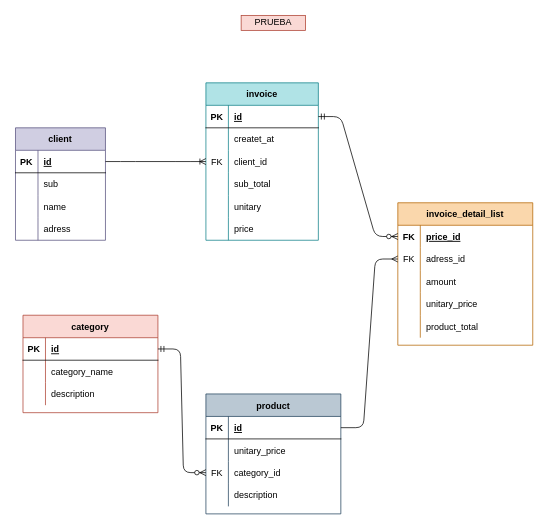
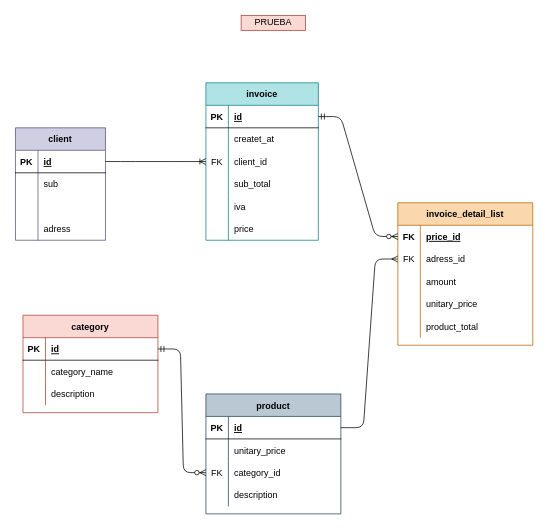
  <mxCell id="0" />
  <mxCell id="1" parent="0" />
  <mxCell id="2" value="client" style="shape=table;startSize=30;container=1;collapsible=1;childLayout=tableLayout;fixedRows=1;rowLines=0;fontStyle=1;align=center;resizeLast=1;fillColor=#d0cee2;strokeColor=#56517e;" vertex="1" parent="1"><mxGeometry x="20" y="170" width="120" height="150" as="geometry" /></mxCell>
  <mxCell id="3" value="" style="shape=partialRectangle;collapsible=0;dropTarget=0;pointerEvents=0;fillColor=none;top=0;left=0;bottom=1;right=0;points=[[0,0.5],[1,0.5]];portConstraint=eastwest;" vertex="1" parent="2"><mxGeometry y="30" width="120" height="30" as="geometry" /></mxCell>
  <mxCell id="4" value="PK" style="shape=partialRectangle;connectable=0;fillColor=none;top=0;left=0;bottom=0;right=0;fontStyle=1;overflow=hidden;" vertex="1" parent="3"><mxGeometry width="30" height="30" as="geometry" /></mxCell>
  <mxCell id="5" value="id" style="shape=partialRectangle;connectable=0;fillColor=none;top=0;left=0;bottom=0;right=0;align=left;spacingLeft=6;fontStyle=5;overflow=hidden;" vertex="1" parent="3"><mxGeometry x="30" width="90" height="30" as="geometry" /></mxCell>
  <mxCell id="6" value="" style="shape=partialRectangle;collapsible=0;dropTarget=0;pointerEvents=0;fillColor=none;top=0;left=0;bottom=0;right=0;points=[[0,0.5],[1,0.5]];portConstraint=eastwest;" vertex="1" parent="2"><mxGeometry y="60" width="120" height="30" as="geometry" /></mxCell>
  <mxCell id="7" value="" style="shape=partialRectangle;connectable=0;fillColor=none;top=0;left=0;bottom=0;right=0;editable=1;overflow=hidden;" vertex="1" parent="6"><mxGeometry width="30" height="30" as="geometry" /></mxCell>
  <mxCell id="8" value="sub" style="shape=partialRectangle;connectable=0;fillColor=none;top=0;left=0;bottom=0;right=0;align=left;spacingLeft=6;overflow=hidden;" vertex="1" parent="6"><mxGeometry x="30" width="90" height="30" as="geometry" /></mxCell>
  <mxCell id="9" value="" style="shape=partialRectangle;collapsible=0;dropTarget=0;pointerEvents=0;fillColor=none;top=0;left=0;bottom=0;right=0;points=[[0,0.5],[1,0.5]];portConstraint=eastwest;" vertex="1" parent="2"><mxGeometry y="90" width="120" height="30" as="geometry" /></mxCell>
  <mxCell id="10" value="" style="shape=partialRectangle;connectable=0;fillColor=none;top=0;left=0;bottom=0;right=0;editable=1;overflow=hidden;" vertex="1" parent="9"><mxGeometry width="30" height="30" as="geometry" /></mxCell>
- <mxCell id="11" value="name" style="shape=partialRectangle;connectable=0;fillColor=none;top=0;left=0;bottom=0;right=0;align=left;spacingLeft=6;overflow=hidden;" vertex="1" parent="9"><mxGeometry x="30" width="90" height="30" as="geometry" /></mxCell>
  <mxCell id="12" value="" style="shape=partialRectangle;collapsible=0;dropTarget=0;pointerEvents=0;fillColor=none;top=0;left=0;bottom=0;right=0;points=[[0,0.5],[1,0.5]];portConstraint=eastwest;" vertex="1" parent="2"><mxGeometry y="120" width="120" height="30" as="geometry" /></mxCell>
  <mxCell id="13" value="" style="shape=partialRectangle;connectable=0;fillColor=none;top=0;left=0;bottom=0;right=0;editable=1;overflow=hidden;" vertex="1" parent="12"><mxGeometry width="30" height="30" as="geometry" /></mxCell>
  <mxCell id="14" value="adress" style="shape=partialRectangle;connectable=0;fillColor=none;top=0;left=0;bottom=0;right=0;align=left;spacingLeft=6;overflow=hidden;" vertex="1" parent="12"><mxGeometry x="30" width="90" height="30" as="geometry" /></mxCell>
  <mxCell id="15" value="invoice" style="shape=table;startSize=30;container=1;collapsible=1;childLayout=tableLayout;fixedRows=1;rowLines=0;fontStyle=1;align=center;resizeLast=1;fillColor=#b0e3e6;strokeColor=#0e8088;" vertex="1" parent="1"><mxGeometry x="274" y="110" width="150" height="210" as="geometry" /></mxCell>
  <mxCell id="16" value="" style="shape=partialRectangle;collapsible=0;dropTarget=0;pointerEvents=0;fillColor=none;top=0;left=0;bottom=1;right=0;points=[[0,0.5],[1,0.5]];portConstraint=eastwest;" vertex="1" parent="15"><mxGeometry y="30" width="150" height="30" as="geometry" /></mxCell>
  <mxCell id="17" value="PK" style="shape=partialRectangle;connectable=0;fillColor=none;top=0;left=0;bottom=0;right=0;fontStyle=1;overflow=hidden;" vertex="1" parent="16"><mxGeometry width="30" height="30" as="geometry" /></mxCell>
  <mxCell id="18" value="id" style="shape=partialRectangle;connectable=0;fillColor=none;top=0;left=0;bottom=0;right=0;align=left;spacingLeft=6;fontStyle=5;overflow=hidden;" vertex="1" parent="16"><mxGeometry x="30" width="120" height="30" as="geometry" /></mxCell>
  <mxCell id="19" value="" style="shape=partialRectangle;collapsible=0;dropTarget=0;pointerEvents=0;fillColor=none;top=0;left=0;bottom=0;right=0;points=[[0,0.5],[1,0.5]];portConstraint=eastwest;" vertex="1" parent="15"><mxGeometry y="60" width="150" height="30" as="geometry" /></mxCell>
  <mxCell id="20" value="" style="shape=partialRectangle;connectable=0;fillColor=none;top=0;left=0;bottom=0;right=0;editable=1;overflow=hidden;" vertex="1" parent="19"><mxGeometry width="30" height="30" as="geometry" /></mxCell>
  <mxCell id="21" value="createt_at" style="shape=partialRectangle;connectable=0;fillColor=none;top=0;left=0;bottom=0;right=0;align=left;spacingLeft=6;overflow=hidden;" vertex="1" parent="19"><mxGeometry x="30" width="120" height="30" as="geometry" /></mxCell>
  <mxCell id="22" value="" style="shape=partialRectangle;collapsible=0;dropTarget=0;pointerEvents=0;fillColor=none;top=0;left=0;bottom=0;right=0;points=[[0,0.5],[1,0.5]];portConstraint=eastwest;" vertex="1" parent="15"><mxGeometry y="90" width="150" height="30" as="geometry" /></mxCell>
  <mxCell id="23" value="FK" style="shape=partialRectangle;connectable=0;fillColor=none;top=0;left=0;bottom=0;right=0;editable=1;overflow=hidden;" vertex="1" parent="22"><mxGeometry width="30" height="30" as="geometry" /></mxCell>
  <mxCell id="24" value="client_id" style="shape=partialRectangle;connectable=0;fillColor=none;top=0;left=0;bottom=0;right=0;align=left;spacingLeft=6;overflow=hidden;" vertex="1" parent="22"><mxGeometry x="30" width="120" height="30" as="geometry" /></mxCell>
  <mxCell id="25" value="" style="shape=partialRectangle;collapsible=0;dropTarget=0;pointerEvents=0;fillColor=none;top=0;left=0;bottom=0;right=0;points=[[0,0.5],[1,0.5]];portConstraint=eastwest;" vertex="1" parent="15"><mxGeometry y="120" width="150" height="30" as="geometry" /></mxCell>
  <mxCell id="26" value="" style="shape=partialRectangle;connectable=0;fillColor=none;top=0;left=0;bottom=0;right=0;editable=1;overflow=hidden;" vertex="1" parent="25"><mxGeometry width="30" height="30" as="geometry" /></mxCell>
  <mxCell id="27" value="sub_total" style="shape=partialRectangle;connectable=0;fillColor=none;top=0;left=0;bottom=0;right=0;align=left;spacingLeft=6;overflow=hidden;" vertex="1" parent="25"><mxGeometry x="30" width="120" height="30" as="geometry" /></mxCell>
  <mxCell id="28" value="" style="shape=partialRectangle;collapsible=0;dropTarget=0;pointerEvents=0;fillColor=none;top=0;left=0;bottom=0;right=0;points=[[0,0.5],[1,0.5]];portConstraint=eastwest;" vertex="1" parent="15"><mxGeometry y="150" width="150" height="30" as="geometry" /></mxCell>
  <mxCell id="29" value="" style="shape=partialRectangle;connectable=0;fillColor=none;top=0;left=0;bottom=0;right=0;editable=1;overflow=hidden;" vertex="1" parent="28"><mxGeometry width="30" height="30" as="geometry" /></mxCell>
- <mxCell id="30" value="unitary" style="shape=partialRectangle;connectable=0;fillColor=none;top=0;left=0;bottom=0;right=0;align=left;spacingLeft=6;overflow=hidden;" vertex="1" parent="28"><mxGeometry x="30" width="120" height="30" as="geometry" /></mxCell>
+ <mxCell id="30" value="iva" style="shape=partialRectangle;connectable=0;fillColor=none;top=0;left=0;bottom=0;right=0;align=left;spacingLeft=6;overflow=hidden;" vertex="1" parent="28"><mxGeometry x="30" width="120" height="30" as="geometry" /></mxCell>
  <mxCell id="31" value="" style="shape=partialRectangle;collapsible=0;dropTarget=0;pointerEvents=0;fillColor=none;top=0;left=0;bottom=0;right=0;points=[[0,0.5],[1,0.5]];portConstraint=eastwest;" vertex="1" parent="15"><mxGeometry y="180" width="150" height="30" as="geometry" /></mxCell>
  <mxCell id="32" value="" style="shape=partialRectangle;connectable=0;fillColor=none;top=0;left=0;bottom=0;right=0;editable=1;overflow=hidden;" vertex="1" parent="31"><mxGeometry width="30" height="30" as="geometry" /></mxCell>
  <mxCell id="33" value="price" style="shape=partialRectangle;connectable=0;fillColor=none;top=0;left=0;bottom=0;right=0;align=left;spacingLeft=6;overflow=hidden;" vertex="1" parent="31"><mxGeometry x="30" width="120" height="30" as="geometry" /></mxCell>
  <mxCell id="34" value="invoice_detail_list" style="shape=table;startSize=30;container=1;collapsible=1;childLayout=tableLayout;fixedRows=1;rowLines=0;fontStyle=1;align=center;resizeLast=1;fillColor=#fad7ac;strokeColor=#b46504;" vertex="1" parent="1"><mxGeometry x="530" y="270" width="180" height="190" as="geometry" /></mxCell>
  <mxCell id="35" value="" style="shape=partialRectangle;collapsible=0;dropTarget=0;pointerEvents=0;fillColor=none;top=0;left=0;bottom=1;right=0;points=[[0,0.5],[1,0.5]];portConstraint=eastwest;strokeColor=none;" vertex="1" parent="34"><mxGeometry y="30" width="180" height="30" as="geometry" /></mxCell>
  <mxCell id="36" value="FK" style="shape=partialRectangle;connectable=0;fillColor=none;top=0;left=0;bottom=0;right=0;fontStyle=1;overflow=hidden;" vertex="1" parent="35"><mxGeometry width="30" height="30" as="geometry" /></mxCell>
  <mxCell id="37" value="price_id" style="shape=partialRectangle;connectable=0;fillColor=none;top=0;left=0;bottom=0;right=0;align=left;spacingLeft=6;fontStyle=5;overflow=hidden;strokeColor=none;" vertex="1" parent="35"><mxGeometry x="30" width="150" height="30" as="geometry" /></mxCell>
  <mxCell id="38" value="" style="shape=partialRectangle;collapsible=0;dropTarget=0;pointerEvents=0;fillColor=none;top=0;left=0;bottom=0;right=0;points=[[0,0.5],[1,0.5]];portConstraint=eastwest;" vertex="1" parent="34"><mxGeometry y="60" width="180" height="30" as="geometry" /></mxCell>
  <mxCell id="39" value="FK" style="shape=partialRectangle;connectable=0;fillColor=none;top=0;left=0;bottom=0;right=0;editable=1;overflow=hidden;" vertex="1" parent="38"><mxGeometry width="30" height="30" as="geometry" /></mxCell>
  <mxCell id="40" value="adress_id" style="shape=partialRectangle;connectable=0;fillColor=none;top=0;left=0;bottom=0;right=0;align=left;spacingLeft=6;overflow=hidden;" vertex="1" parent="38"><mxGeometry x="30" width="150" height="30" as="geometry" /></mxCell>
  <mxCell id="41" value="" style="shape=partialRectangle;collapsible=0;dropTarget=0;pointerEvents=0;fillColor=none;top=0;left=0;bottom=0;right=0;points=[[0,0.5],[1,0.5]];portConstraint=eastwest;" vertex="1" parent="34"><mxGeometry y="90" width="180" height="30" as="geometry" /></mxCell>
  <mxCell id="42" value="" style="shape=partialRectangle;connectable=0;fillColor=none;top=0;left=0;bottom=0;right=0;editable=1;overflow=hidden;" vertex="1" parent="41"><mxGeometry width="30" height="30" as="geometry" /></mxCell>
  <mxCell id="43" value="amount" style="shape=partialRectangle;connectable=0;fillColor=none;top=0;left=0;bottom=0;right=0;align=left;spacingLeft=6;overflow=hidden;" vertex="1" parent="41"><mxGeometry x="30" width="150" height="30" as="geometry" /></mxCell>
  <mxCell id="44" value="" style="shape=partialRectangle;collapsible=0;dropTarget=0;pointerEvents=0;fillColor=none;top=0;left=0;bottom=0;right=0;points=[[0,0.5],[1,0.5]];portConstraint=eastwest;" vertex="1" parent="34"><mxGeometry y="120" width="180" height="30" as="geometry" /></mxCell>
  <mxCell id="45" value="" style="shape=partialRectangle;connectable=0;fillColor=none;top=0;left=0;bottom=0;right=0;editable=1;overflow=hidden;" vertex="1" parent="44"><mxGeometry width="30" height="30" as="geometry" /></mxCell>
  <mxCell id="46" value="unitary_price" style="shape=partialRectangle;connectable=0;fillColor=none;top=0;left=0;bottom=0;right=0;align=left;spacingLeft=6;overflow=hidden;" vertex="1" parent="44"><mxGeometry x="30" width="150" height="30" as="geometry" /></mxCell>
  <mxCell id="47" value="" style="shape=partialRectangle;collapsible=0;dropTarget=0;pointerEvents=0;fillColor=none;top=0;left=0;bottom=0;right=0;points=[[0,0.5],[1,0.5]];portConstraint=eastwest;" vertex="1" parent="34"><mxGeometry y="150" width="180" height="30" as="geometry" /></mxCell>
  <mxCell id="48" value="" style="shape=partialRectangle;connectable=0;fillColor=none;top=0;left=0;bottom=0;right=0;editable=1;overflow=hidden;" vertex="1" parent="47"><mxGeometry width="30" height="30" as="geometry" /></mxCell>
  <mxCell id="49" value="product_total" style="shape=partialRectangle;connectable=0;fillColor=none;top=0;left=0;bottom=0;right=0;align=left;spacingLeft=6;overflow=hidden;" vertex="1" parent="47"><mxGeometry x="30" width="150" height="30" as="geometry" /></mxCell>
  <mxCell id="50" value="" style="edgeStyle=entityRelationEdgeStyle;fontSize=12;html=1;endArrow=ERoneToMany;exitX=1;exitY=0.5;exitDx=0;exitDy=0;entryX=0;entryY=0.5;entryDx=0;entryDy=0;" edge="1" parent="1" source="3" target="22"><mxGeometry width="100" height="100" relative="1" as="geometry"><mxPoint x="280" y="480" as="sourcePoint" /><mxPoint x="380" y="380" as="targetPoint" /></mxGeometry></mxCell>
  <mxCell id="51" value="product" style="shape=table;startSize=30;container=1;collapsible=1;childLayout=tableLayout;fixedRows=1;rowLines=0;fontStyle=1;align=center;resizeLast=1;fillColor=#bac8d3;strokeColor=#23445d;" vertex="1" parent="1"><mxGeometry x="274" y="525" width="180" height="160" as="geometry" /></mxCell>
  <mxCell id="52" value="" style="shape=partialRectangle;collapsible=0;dropTarget=0;pointerEvents=0;fillColor=none;top=0;left=0;bottom=1;right=0;points=[[0,0.5],[1,0.5]];portConstraint=eastwest;" vertex="1" parent="51"><mxGeometry y="30" width="180" height="30" as="geometry" /></mxCell>
  <mxCell id="53" value="PK" style="shape=partialRectangle;connectable=0;fillColor=none;top=0;left=0;bottom=0;right=0;fontStyle=1;overflow=hidden;" vertex="1" parent="52"><mxGeometry width="30" height="30" as="geometry" /></mxCell>
  <mxCell id="54" value="id" style="shape=partialRectangle;connectable=0;fillColor=none;top=0;left=0;bottom=0;right=0;align=left;spacingLeft=6;fontStyle=5;overflow=hidden;" vertex="1" parent="52"><mxGeometry x="30" width="150" height="30" as="geometry" /></mxCell>
  <mxCell id="55" value="" style="shape=partialRectangle;collapsible=0;dropTarget=0;pointerEvents=0;fillColor=none;top=0;left=0;bottom=0;right=0;points=[[0,0.5],[1,0.5]];portConstraint=eastwest;" vertex="1" parent="51"><mxGeometry y="60" width="180" height="30" as="geometry" /></mxCell>
  <mxCell id="56" value="" style="shape=partialRectangle;connectable=0;fillColor=none;top=0;left=0;bottom=0;right=0;editable=1;overflow=hidden;" vertex="1" parent="55"><mxGeometry width="30" height="30" as="geometry" /></mxCell>
  <mxCell id="57" value="unitary_price" style="shape=partialRectangle;connectable=0;fillColor=none;top=0;left=0;bottom=0;right=0;align=left;spacingLeft=6;overflow=hidden;" vertex="1" parent="55"><mxGeometry x="30" width="150" height="30" as="geometry" /></mxCell>
  <mxCell id="58" value="" style="shape=partialRectangle;collapsible=0;dropTarget=0;pointerEvents=0;fillColor=none;top=0;left=0;bottom=0;right=0;points=[[0,0.5],[1,0.5]];portConstraint=eastwest;" vertex="1" parent="51"><mxGeometry y="90" width="180" height="30" as="geometry" /></mxCell>
  <mxCell id="59" value="FK" style="shape=partialRectangle;connectable=0;fillColor=none;top=0;left=0;bottom=0;right=0;editable=1;overflow=hidden;" vertex="1" parent="58"><mxGeometry width="30" height="30" as="geometry" /></mxCell>
  <mxCell id="60" value="category_id" style="shape=partialRectangle;connectable=0;fillColor=none;top=0;left=0;bottom=0;right=0;align=left;spacingLeft=6;overflow=hidden;" vertex="1" parent="58"><mxGeometry x="30" width="150" height="30" as="geometry" /></mxCell>
  <mxCell id="61" value="" style="shape=partialRectangle;collapsible=0;dropTarget=0;pointerEvents=0;fillColor=none;top=0;left=0;bottom=0;right=0;points=[[0,0.5],[1,0.5]];portConstraint=eastwest;" vertex="1" parent="51"><mxGeometry y="120" width="180" height="30" as="geometry" /></mxCell>
  <mxCell id="62" value="" style="shape=partialRectangle;connectable=0;fillColor=none;top=0;left=0;bottom=0;right=0;editable=1;overflow=hidden;" vertex="1" parent="61"><mxGeometry width="30" height="30" as="geometry" /></mxCell>
  <mxCell id="63" value="description" style="shape=partialRectangle;connectable=0;fillColor=none;top=0;left=0;bottom=0;right=0;align=left;spacingLeft=6;overflow=hidden;" vertex="1" parent="61"><mxGeometry x="30" width="150" height="30" as="geometry" /></mxCell>
  <mxCell id="64" value="category" style="shape=table;startSize=30;container=1;collapsible=1;childLayout=tableLayout;fixedRows=1;rowLines=0;fontStyle=1;align=center;resizeLast=1;fillColor=#fad9d5;strokeColor=#ae4132;" vertex="1" parent="1"><mxGeometry x="30" y="420" width="180" height="130" as="geometry" /></mxCell>
  <mxCell id="65" value="" style="shape=partialRectangle;collapsible=0;dropTarget=0;pointerEvents=0;fillColor=none;top=0;left=0;bottom=1;right=0;points=[[0,0.5],[1,0.5]];portConstraint=eastwest;" vertex="1" parent="64"><mxGeometry y="30" width="180" height="30" as="geometry" /></mxCell>
  <mxCell id="66" value="PK" style="shape=partialRectangle;connectable=0;fillColor=none;top=0;left=0;bottom=0;right=0;fontStyle=1;overflow=hidden;" vertex="1" parent="65"><mxGeometry width="30" height="30" as="geometry" /></mxCell>
  <mxCell id="67" value="id" style="shape=partialRectangle;connectable=0;fillColor=none;top=0;left=0;bottom=0;right=0;align=left;spacingLeft=6;fontStyle=5;overflow=hidden;" vertex="1" parent="65"><mxGeometry x="30" width="150" height="30" as="geometry" /></mxCell>
  <mxCell id="68" value="" style="shape=partialRectangle;collapsible=0;dropTarget=0;pointerEvents=0;fillColor=none;top=0;left=0;bottom=0;right=0;points=[[0,0.5],[1,0.5]];portConstraint=eastwest;" vertex="1" parent="64"><mxGeometry y="60" width="180" height="30" as="geometry" /></mxCell>
  <mxCell id="69" value="" style="shape=partialRectangle;connectable=0;fillColor=none;top=0;left=0;bottom=0;right=0;editable=1;overflow=hidden;" vertex="1" parent="68"><mxGeometry width="30" height="30" as="geometry" /></mxCell>
  <mxCell id="70" value="category_name" style="shape=partialRectangle;connectable=0;fillColor=none;top=0;left=0;bottom=0;right=0;align=left;spacingLeft=6;overflow=hidden;" vertex="1" parent="68"><mxGeometry x="30" width="150" height="30" as="geometry" /></mxCell>
  <mxCell id="71" value="" style="shape=partialRectangle;collapsible=0;dropTarget=0;pointerEvents=0;fillColor=none;top=0;left=0;bottom=0;right=0;points=[[0,0.5],[1,0.5]];portConstraint=eastwest;" vertex="1" parent="64"><mxGeometry y="90" width="180" height="30" as="geometry" /></mxCell>
  <mxCell id="72" value="" style="shape=partialRectangle;connectable=0;fillColor=none;top=0;left=0;bottom=0;right=0;editable=1;overflow=hidden;" vertex="1" parent="71"><mxGeometry width="30" height="30" as="geometry" /></mxCell>
  <mxCell id="73" value="description" style="shape=partialRectangle;connectable=0;fillColor=none;top=0;left=0;bottom=0;right=0;align=left;spacingLeft=6;overflow=hidden;" vertex="1" parent="71"><mxGeometry x="30" width="150" height="30" as="geometry" /></mxCell>
  <mxCell id="74" value="" style="edgeStyle=entityRelationEdgeStyle;fontSize=12;html=1;endArrow=ERzeroToMany;startArrow=ERmandOne;exitX=1;exitY=0.5;exitDx=0;exitDy=0;entryX=0;entryY=0.5;entryDx=0;entryDy=0;" edge="1" parent="1" source="16" target="35"><mxGeometry width="100" height="100" relative="1" as="geometry"><mxPoint x="280" y="480" as="sourcePoint" /><mxPoint x="380" y="380" as="targetPoint" /></mxGeometry></mxCell>
  <mxCell id="75" value="" style="edgeStyle=entityRelationEdgeStyle;fontSize=12;html=1;endArrow=ERzeroToMany;startArrow=ERmandOne;exitX=1;exitY=0.5;exitDx=0;exitDy=0;entryX=0;entryY=0.5;entryDx=0;entryDy=0;" edge="1" parent="1" source="65" target="58"><mxGeometry width="100" height="100" relative="1" as="geometry"><mxPoint x="280" y="480" as="sourcePoint" /><mxPoint x="380" y="380" as="targetPoint" /></mxGeometry></mxCell>
  <mxCell id="76" value="" style="edgeStyle=entityRelationEdgeStyle;fontSize=12;html=1;endArrow=ERmany;exitX=1;exitY=0.5;exitDx=0;exitDy=0;entryX=0;entryY=0.5;entryDx=0;entryDy=0;" edge="1" parent="1" source="52" target="38"><mxGeometry width="100" height="100" relative="1" as="geometry"><mxPoint x="280" y="480" as="sourcePoint" /><mxPoint x="380" y="380" as="targetPoint" /></mxGeometry></mxCell>
  <mxCell id="77" value="PRUEBA" style="text;html=1;strokeColor=#ae4132;fillColor=#fad9d5;align=center;verticalAlign=middle;whiteSpace=wrap;rounded=0;" vertex="1" parent="1"><mxGeometry x="321" y="20" width="86" height="20" as="geometry" /></mxCell>
